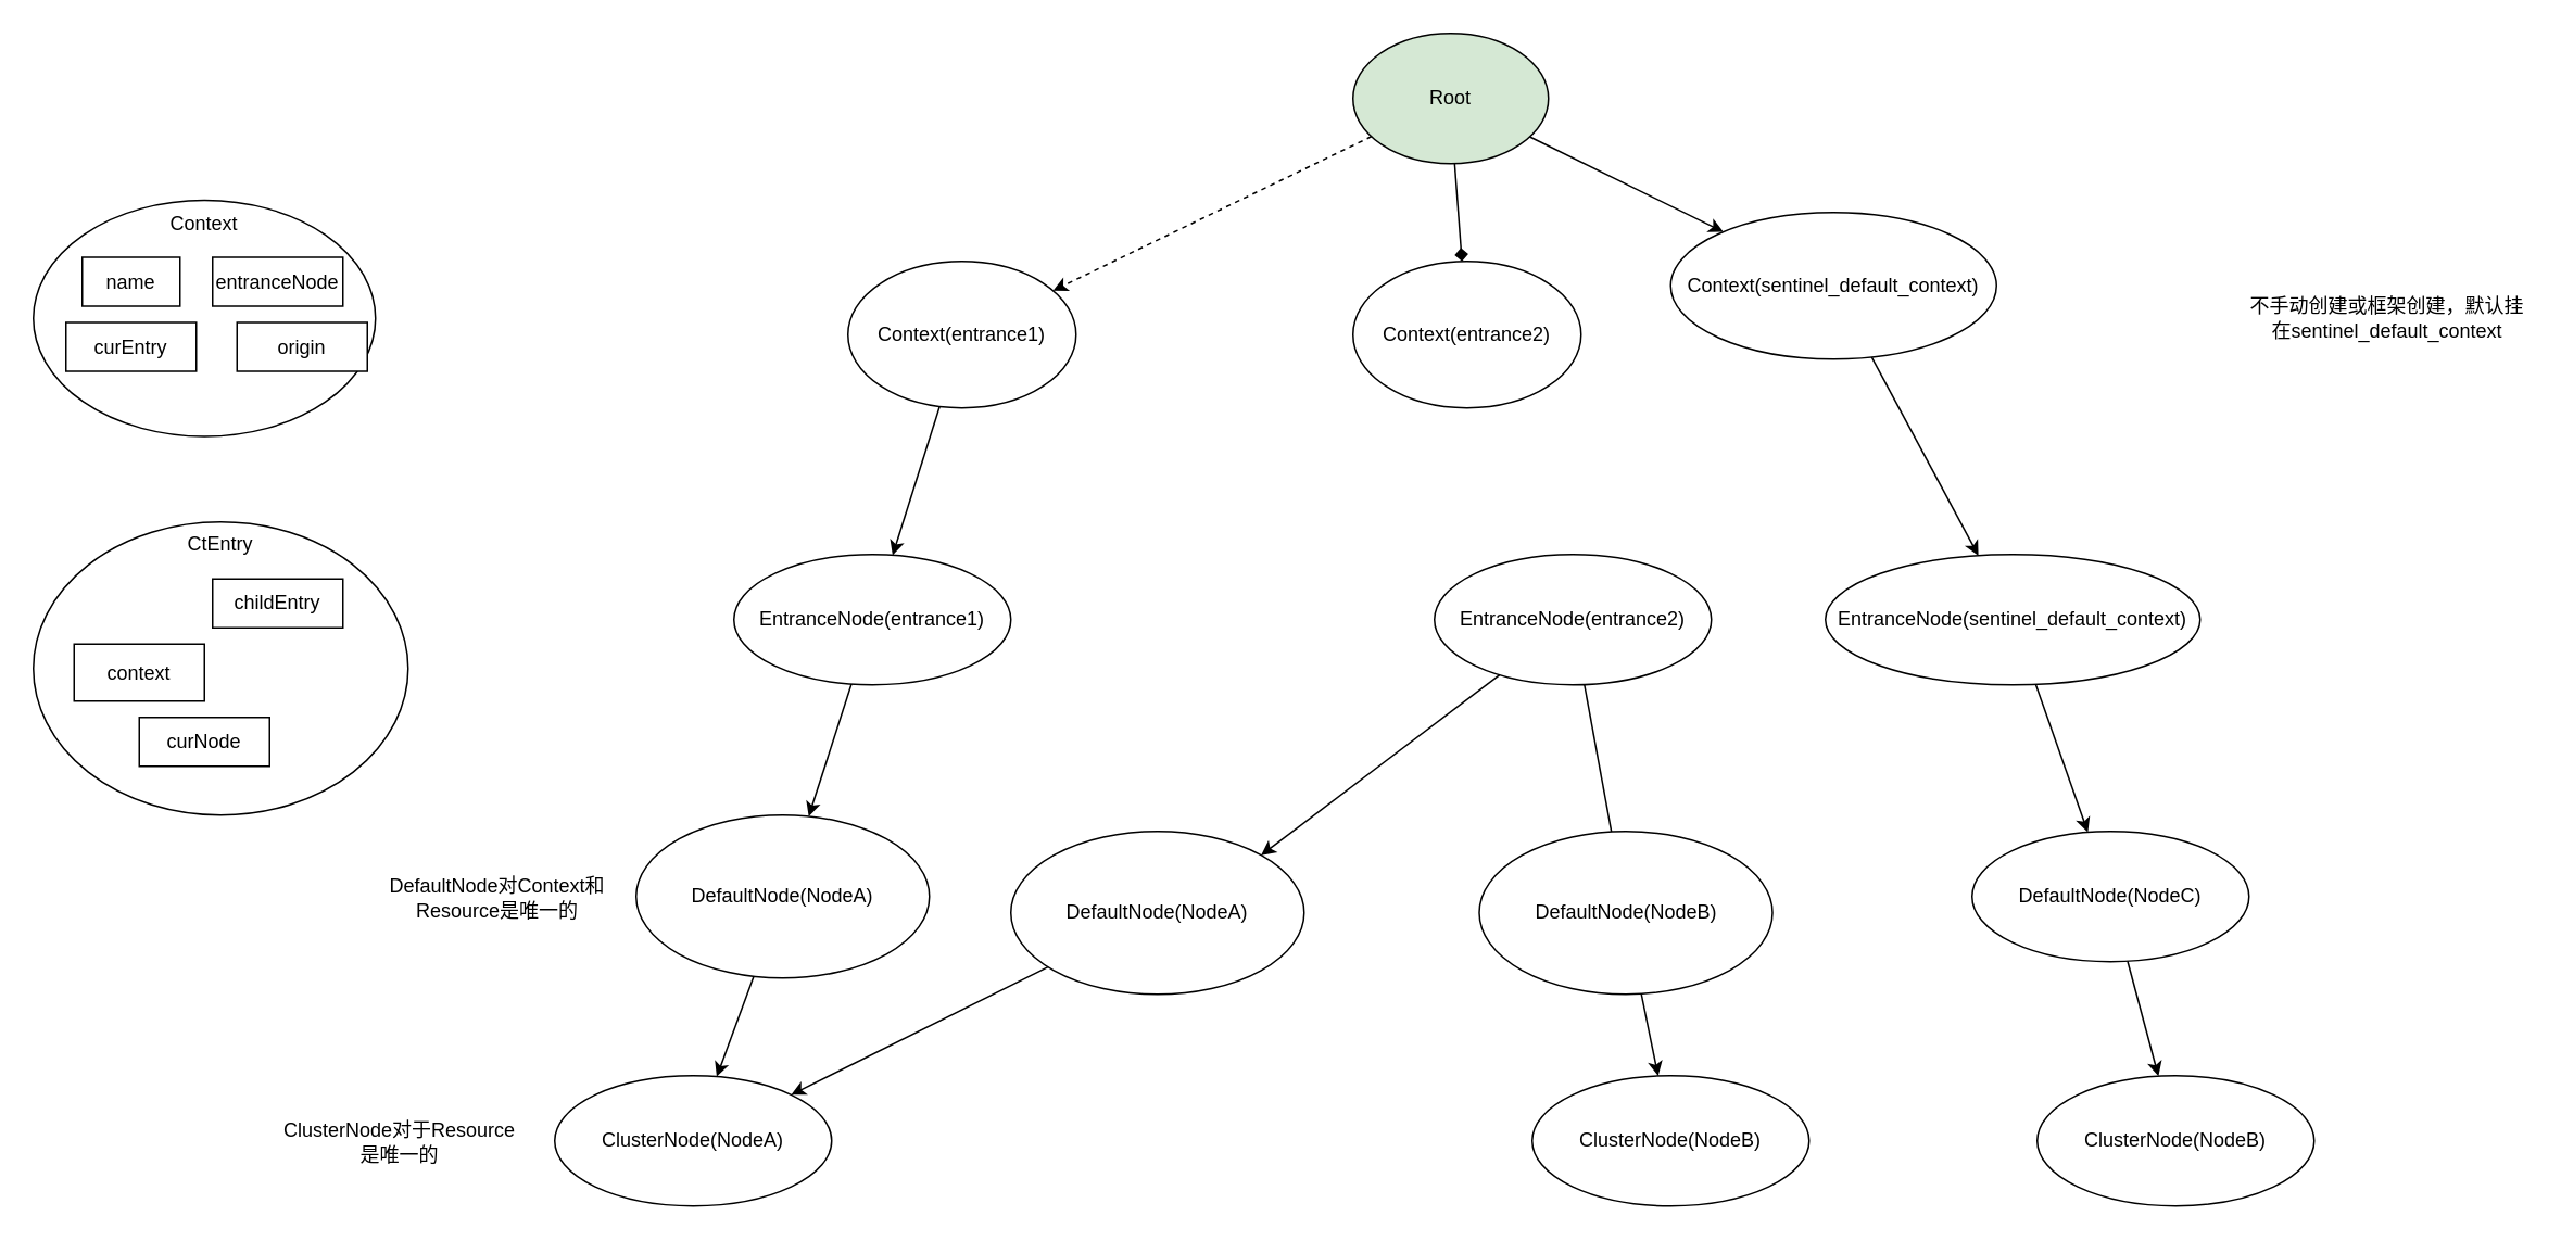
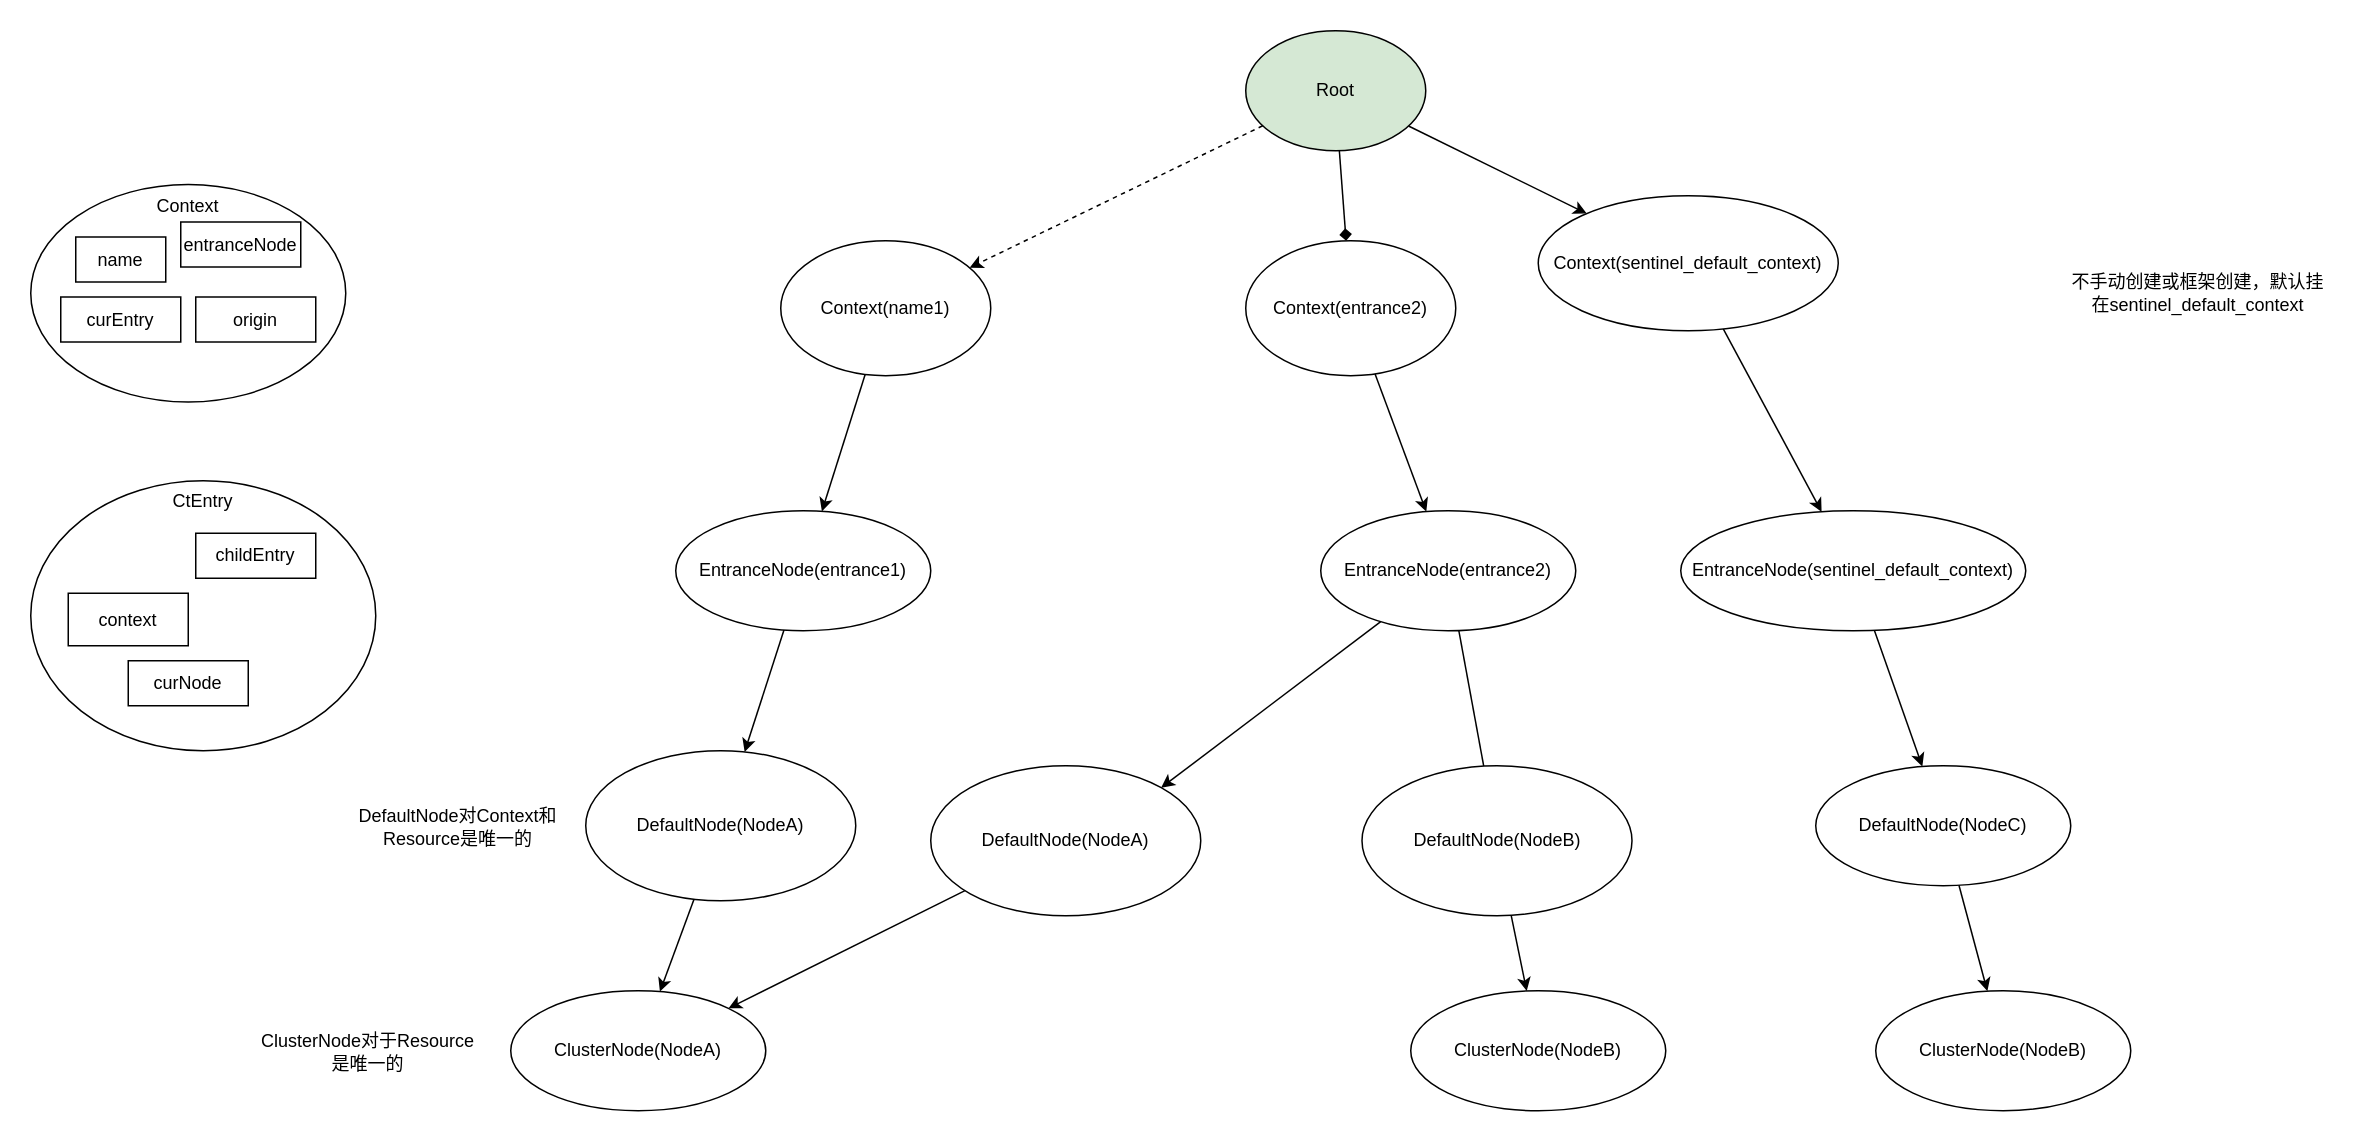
  <mxCell id="0" />
  <mxCell id="1" parent="0" />
  <mxCell id="2" style="rounded=0;orthogonalLoop=1;jettySize=auto;html=1;dashed=1;" edge="1" parent="1" source="5" target="7"><mxGeometry relative="1" as="geometry"><mxPoint x="580" y="240" as="targetPoint" /></mxGeometry></mxCell>
  <mxCell id="3" style="rounded=0;orthogonalLoop=1;jettySize=auto;html=1;endArrow=diamond;" edge="1" parent="1" source="5" target="9"><mxGeometry relative="1" as="geometry" /></mxCell>
  <mxCell id="4" style="rounded=0;orthogonalLoop=1;jettySize=auto;html=1;" edge="1" parent="1" source="5" target="26"><mxGeometry relative="1" as="geometry" /></mxCell>
  <mxCell id="5" value="Root" style="ellipse;whiteSpace=wrap;html=1;fillColor=#d5e8d4;" vertex="1" parent="1"><mxGeometry x="830" y="20" width="120" height="80" as="geometry" /></mxCell>
  <mxCell id="6" style="rounded=0;orthogonalLoop=1;jettySize=auto;html=1;" edge="1" parent="1" source="7" target="11"><mxGeometry relative="1" as="geometry" /></mxCell>
- <mxCell id="7" value="Context(entrance1)" style="ellipse;whiteSpace=wrap;html=1;" vertex="1" parent="1"><mxGeometry x="520" y="160" width="140" height="90" as="geometry" /></mxCell>
+ <mxCell id="7" value="Context(name1)" style="ellipse;whiteSpace=wrap;html=1;" vertex="1" parent="1"><mxGeometry x="520" y="160" width="140" height="90" as="geometry" /></mxCell>
+ <mxCell id="8" style="rounded=0;orthogonalLoop=1;jettySize=auto;html=1;" edge="1" parent="1" source="9" target="14"><mxGeometry relative="1" as="geometry" /></mxCell>
  <mxCell id="9" value="Context(entrance2)" style="ellipse;whiteSpace=wrap;html=1;" vertex="1" parent="1"><mxGeometry x="830" y="160" width="140" height="90" as="geometry" /></mxCell>
  <mxCell id="10" style="rounded=0;orthogonalLoop=1;jettySize=auto;html=1;" edge="1" parent="1" source="11" target="16"><mxGeometry relative="1" as="geometry" /></mxCell>
  <mxCell id="11" value="EntranceNode(entrance1)" style="ellipse;whiteSpace=wrap;html=1;" vertex="1" parent="1"><mxGeometry x="450" y="340" width="170" height="80" as="geometry" /></mxCell>
  <mxCell id="12" style="rounded=0;orthogonalLoop=1;jettySize=auto;html=1;endArrow=none;" edge="1" parent="1" source="14" target="18"><mxGeometry relative="1" as="geometry" /></mxCell>
  <mxCell id="13" style="rounded=0;orthogonalLoop=1;jettySize=auto;html=1;entryX=1;entryY=0;entryDx=0;entryDy=0;" edge="1" parent="1" source="14" target="22"><mxGeometry relative="1" as="geometry" /></mxCell>
  <mxCell id="14" value="EntranceNode(entrance2)" style="ellipse;whiteSpace=wrap;html=1;" vertex="1" parent="1"><mxGeometry x="880" y="340" width="170" height="80" as="geometry" /></mxCell>
  <mxCell id="15" style="rounded=0;orthogonalLoop=1;jettySize=auto;html=1;" edge="1" parent="1" source="16" target="19"><mxGeometry relative="1" as="geometry" /></mxCell>
  <mxCell id="16" value="DefaultNode(NodeA)" style="ellipse;whiteSpace=wrap;html=1;" vertex="1" parent="1"><mxGeometry x="390" y="500" width="180" height="100" as="geometry" /></mxCell>
  <mxCell id="17" style="rounded=0;orthogonalLoop=1;jettySize=auto;html=1;" edge="1" parent="1" source="18" target="20"><mxGeometry relative="1" as="geometry" /></mxCell>
  <mxCell id="18" value="DefaultNode(NodeB)" style="ellipse;whiteSpace=wrap;html=1;" vertex="1" parent="1"><mxGeometry x="907.5" y="510" width="180" height="100" as="geometry" /></mxCell>
  <mxCell id="19" value="ClusterNode(NodeA)" style="ellipse;whiteSpace=wrap;html=1;" vertex="1" parent="1"><mxGeometry x="340" y="660" width="170" height="80" as="geometry" /></mxCell>
  <mxCell id="20" value="ClusterNode(NodeB)" style="ellipse;whiteSpace=wrap;html=1;" vertex="1" parent="1"><mxGeometry x="940" y="660" width="170" height="80" as="geometry" /></mxCell>
  <mxCell id="21" style="rounded=0;orthogonalLoop=1;jettySize=auto;html=1;entryX=1;entryY=0;entryDx=0;entryDy=0;" edge="1" parent="1" source="22" target="19"><mxGeometry relative="1" as="geometry" /></mxCell>
  <mxCell id="22" value="DefaultNode(NodeA)" style="ellipse;whiteSpace=wrap;html=1;" vertex="1" parent="1"><mxGeometry x="620" y="510" width="180" height="100" as="geometry" /></mxCell>
  <mxCell id="23" value="DefaultNode对Context和Resource是唯一的" style="text;html=1;strokeColor=none;fillColor=none;align=center;verticalAlign=middle;whiteSpace=wrap;rounded=0;" vertex="1" parent="1"><mxGeometry x="230" y="550" width="150" as="geometry" /></mxCell>
  <mxCell id="24" value="ClusterNode对于Resource是唯一的" style="text;html=1;strokeColor=none;fillColor=none;align=center;verticalAlign=middle;whiteSpace=wrap;rounded=0;" vertex="1" parent="1"><mxGeometry x="170" y="700" width="150" as="geometry" /></mxCell>
  <mxCell id="25" style="rounded=0;orthogonalLoop=1;jettySize=auto;html=1;" edge="1" parent="1" source="26" target="29"><mxGeometry relative="1" as="geometry" /></mxCell>
  <mxCell id="26" value="Context(sentinel_default_context)" style="ellipse;whiteSpace=wrap;html=1;" vertex="1" parent="1"><mxGeometry x="1025" y="130" width="200" height="90" as="geometry" /></mxCell>
  <mxCell id="27" value="不手动创建或框架创建，默认挂在sentinel_default_context" style="text;html=1;strokeColor=none;fillColor=none;align=center;verticalAlign=middle;whiteSpace=wrap;rounded=0;" vertex="1" parent="1"><mxGeometry x="1380" y="180" width="170" height="30" as="geometry" /></mxCell>
  <mxCell id="28" value="" style="rounded=0;orthogonalLoop=1;jettySize=auto;html=1;" edge="1" parent="1" source="29" target="31"><mxGeometry relative="1" as="geometry" /></mxCell>
  <mxCell id="29" value="EntranceNode(sentinel_default_context)" style="ellipse;whiteSpace=wrap;html=1;" vertex="1" parent="1"><mxGeometry x="1120" y="340" width="230" height="80" as="geometry" /></mxCell>
  <mxCell id="30" style="rounded=0;orthogonalLoop=1;jettySize=auto;html=1;" edge="1" parent="1" source="31" target="32"><mxGeometry relative="1" as="geometry" /></mxCell>
  <mxCell id="31" value="DefaultNode(NodeC)" style="ellipse;whiteSpace=wrap;html=1;" vertex="1" parent="1"><mxGeometry x="1210" y="510" width="170" height="80" as="geometry" /></mxCell>
  <mxCell id="32" value="ClusterNode(NodeB)" style="ellipse;whiteSpace=wrap;html=1;" vertex="1" parent="1"><mxGeometry x="1250" y="660" width="170" height="80" as="geometry" /></mxCell>
  <mxCell id="33" value="Context" style="ellipse;whiteSpace=wrap;html=1;verticalAlign=top;" vertex="1" parent="1"><mxGeometry x="20" y="122.5" width="210" height="145" as="geometry" /></mxCell>
  <mxCell id="34" value="name" style="rounded=0;whiteSpace=wrap;html=1;" vertex="1" parent="1"><mxGeometry x="50" y="157.5" width="60" height="30" as="geometry" /></mxCell>
- <mxCell id="35" value="entranceNode" style="rounded=0;whiteSpace=wrap;html=1;" vertex="1" parent="1"><mxGeometry x="130" y="157.5" width="80" height="30" as="geometry" /></mxCell>
+ <mxCell id="35" value="entranceNode" style="rounded=0;whiteSpace=wrap;html=1;" vertex="1" parent="1"><mxGeometry x="120" y="147.5" width="80" height="30" as="geometry" /></mxCell>
  <mxCell id="36" value="curEntry" style="rounded=0;whiteSpace=wrap;html=1;" vertex="1" parent="1"><mxGeometry x="40" y="197.5" width="80" height="30" as="geometry" /></mxCell>
- <mxCell id="37" value="origin" style="rounded=0;whiteSpace=wrap;html=1;" vertex="1" parent="1"><mxGeometry x="145" y="197.5" width="80" height="30" as="geometry" /></mxCell>
+ <mxCell id="37" value="origin" style="rounded=0;whiteSpace=wrap;html=1;" vertex="1" parent="1"><mxGeometry x="130" y="197.5" width="80" height="30" as="geometry" /></mxCell>
  <mxCell id="38" value="CtEntry" style="ellipse;whiteSpace=wrap;html=1;verticalAlign=top;" vertex="1" parent="1"><mxGeometry x="20" y="320" width="230" height="180" as="geometry" /></mxCell>
  <mxCell id="39" value="childEntry" style="rounded=0;whiteSpace=wrap;html=1;" vertex="1" parent="1"><mxGeometry x="130" y="355" width="80" height="30" as="geometry" /></mxCell>
  <mxCell id="40" value="context" style="rounded=0;whiteSpace=wrap;html=1;" vertex="1" parent="1"><mxGeometry x="45" y="395" width="80" height="35" as="geometry" /></mxCell>
  <mxCell id="41" value="curNode" style="rounded=0;whiteSpace=wrap;html=1;" vertex="1" parent="1"><mxGeometry x="85" y="440" width="80" height="30" as="geometry" /></mxCell>
